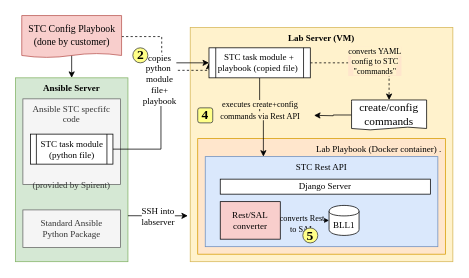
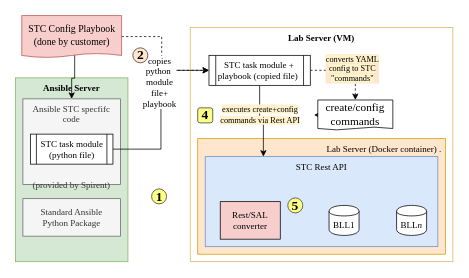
  <mxCell id="0" />
  <mxCell id="1" parent="0" />
  <mxCell id="2" value="Ansible Server" style="rounded=0;whiteSpace=wrap;html=1;horizontal=1;verticalAlign=top;fillColor=#d5e8d4;strokeColor=#82b366;fontStyle=1;fontFamily=Avenir Next Condensed;" vertex="1" parent="1"><mxGeometry x="20" y="103" width="150" height="245" as="geometry" /></mxCell>
  <mxCell id="3" value="Ansible STC specfifc code&lt;br&gt;&lt;br&gt;&lt;br&gt;&lt;br&gt;&lt;br&gt;&lt;br&gt;(provided by Spirent)" style="whiteSpace=wrap;html=1;fillColor=#f5f5f5;strokeColor=#666666;fontColor=#333333;fontFamily=Avenir Next Condensed;verticalAlign=top;" vertex="1" parent="1"><mxGeometry x="30" y="131" width="130" height="114" as="geometry" /></mxCell>
- <mxCell id="4" value="&lt;b&gt;Lab Server (VM)&lt;/b&gt;" style="rounded=0;whiteSpace=wrap;html=1;verticalAlign=top;fillColor=#fff2cc;strokeColor=#d6b656;fontFamily=Avenir Next Condensed;" vertex="1" parent="1"><mxGeometry x="253" y="36" width="350" height="312" as="geometry" /></mxCell>
- <mxCell id="5" value="Lab Playbook (Docker container) .&amp;nbsp;" style="rounded=0;whiteSpace=wrap;html=1;verticalAlign=top;fillColor=#ffe6cc;strokeColor=#d79b00;fontFamily=Avenir Next Condensed;align=right;" vertex="1" parent="1"><mxGeometry x="263" y="184" width="330" height="154" as="geometry" /></mxCell>
+ <mxCell id="4" value="&lt;b&gt;Lab Server (VM)&lt;/b&gt;" style="rounded=0;whiteSpace=wrap;html=1;verticalAlign=top;fillColor=#ffffff;strokeColor=#d6b656;fontFamily=Avenir Next Condensed;" vertex="1" parent="1"><mxGeometry x="253" y="36" width="350" height="312" as="geometry" /></mxCell>
+ <mxCell id="5" value="Lab Server (Docker container) .&amp;nbsp;" style="rounded=0;whiteSpace=wrap;html=1;verticalAlign=top;fillColor=#ffe6cc;strokeColor=#d79b00;fontFamily=Avenir Next Condensed;align=right;" vertex="1" parent="1"><mxGeometry x="263" y="184" width="330" height="154" as="geometry" /></mxCell>
  <mxCell id="6" value="STC Rest API" style="rounded=0;whiteSpace=wrap;html=1;horizontal=1;verticalAlign=top;fillColor=#dae8fc;strokeColor=#6c8ebf;fontFamily=Avenir Next Condensed;" vertex="1" parent="1"><mxGeometry x="273" y="208" width="310" height="120" as="geometry" /></mxCell>
  <mxCell id="7" value="BLL1" style="shape=cylinder;whiteSpace=wrap;html=1;boundedLbl=1;backgroundOutline=1;fontFamily=Avenir Next Condensed;" vertex="1" parent="1"><mxGeometry x="438" y="273" width="40" height="40" as="geometry" /></mxCell>
- <mxCell id="9" value="Django Server" style="rounded=0;whiteSpace=wrap;html=1;fontFamily=Avenir Next Condensed;" vertex="1" parent="1"><mxGeometry x="293" y="238" width="280" height="20" as="geometry" /></mxCell>
- <mxCell id="10" style="edgeStyle=orthogonalEdgeStyle;rounded=0;orthogonalLoop=1;jettySize=auto;html=1;exitX=1;exitY=0.5;exitDx=0;exitDy=0;entryX=0;entryY=0.5;entryDx=0;entryDy=0;labelBackgroundColor=none;fontFamily=Avenir Next;fontSize=12;" edge="1" parent="1" source="12" target="7"><mxGeometry relative="1" as="geometry" /></mxCell>
- <mxCell id="11" value="&lt;font style=&quot;font-size: 11px;&quot;&gt;converts Rest &lt;br&gt;to SAL&lt;/font&gt;" style="text;html=1;align=center;verticalAlign=middle;resizable=0;points=[];;labelBackgroundColor=#DAE8FC;fontSize=12;fontFamily=Avenir Next;" vertex="1" connectable="0" parent="10"><mxGeometry x="-0.133" y="-3" relative="1" as="geometry"><mxPoint as="offset" /></mxGeometry></mxCell>
+ <mxCell id="8" value="BLL&lt;i&gt;n&lt;/i&gt;" style="shape=cylinder;whiteSpace=wrap;html=1;boundedLbl=1;backgroundOutline=1;fontFamily=Avenir Next Condensed;" vertex="1" parent="1"><mxGeometry x="528" y="273" width="40" height="40" as="geometry" /></mxCell>
  <mxCell id="12" value="Rest/SAL converter" style="rounded=0;whiteSpace=wrap;html=1;fontFamily=Avenir Next Condensed;fillColor=#f8cecc;" vertex="1" parent="1"><mxGeometry x="293" y="268" width="80" height="50" as="geometry" /></mxCell>
- <mxCell id="13" style="edgeStyle=orthogonalEdgeStyle;rounded=0;orthogonalLoop=1;jettySize=auto;html=1;exitX=0.53;exitY=0.929;exitDx=0;exitDy=0;entryX=0.5;entryY=0;entryDx=0;entryDy=0;fontFamily=Avenir Next Condensed;exitPerimeter=0;" edge="1" parent="1" source="15" target="2"><mxGeometry relative="1" as="geometry" /></mxCell>
+ <mxCell id="13" style="edgeStyle=orthogonalEdgeStyle;rounded=0;orthogonalLoop=1;jettySize=auto;html=1;exitX=0.53;exitY=0.929;exitDx=0;exitDy=0;fontFamily=Avenir Next Condensed;exitPerimeter=0;" edge="1" parent="1" source="15" target="3"><mxGeometry relative="1" as="geometry" /></mxCell>
  <mxCell id="14" style="edgeStyle=orthogonalEdgeStyle;rounded=0;orthogonalLoop=1;jettySize=auto;html=1;exitX=1;exitY=0.5;exitDx=0;exitDy=0;entryX=0;entryY=0.5;entryDx=0;entryDy=0;labelBackgroundColor=none;fontFamily=Avenir Next Condensed;fontSize=18;dashed=1;" edge="1" parent="1" source="15" target="25"><mxGeometry relative="1" as="geometry"><Array as="points"><mxPoint x="215" y="48" /><mxPoint x="215" y="93" /></Array></mxGeometry></mxCell>
  <mxCell id="15" value="&lt;font style=&quot;font-size: 13px&quot;&gt;STC Config Playbook&lt;br&gt;(done by customer)&lt;/font&gt;" style="shape=document;whiteSpace=wrap;html=1;boundedLbl=1;horizontal=1;size=0.1;fontFamily=Avenir Next Condensed;fontSize=15;fillColor=#f8cecc;strokeColor=#b85450;" vertex="1" parent="1"><mxGeometry x="28.5" y="20" width="133" height="56" as="geometry" /></mxCell>
- <mxCell id="16" value="Standard Ansible &lt;br&gt;Python Package" style="whiteSpace=wrap;html=1;fillColor=#f5f5f5;strokeColor=#666666;fontColor=#333333;fontFamily=Avenir Next Condensed;" vertex="1" parent="1"><mxGeometry x="30" y="279" width="130" height="50" as="geometry" /></mxCell>
+ <mxCell id="16" value="Standard Ansible &lt;br&gt;Python Package" style="whiteSpace=wrap;html=1;fillColor=#f5f5f5;strokeColor=#666666;fontColor=#333333;fontFamily=Avenir Next Condensed;" vertex="1" parent="1"><mxGeometry x="30" y="264" width="130" height="50" as="geometry" /></mxCell>
  <mxCell id="17" style="edgeStyle=orthogonalEdgeStyle;rounded=0;orthogonalLoop=1;jettySize=auto;html=1;exitX=1;exitY=0.5;exitDx=0;exitDy=0;entryX=0;entryY=0.5;entryDx=0;entryDy=0;fontFamily=Avenir Next Condensed;fontSize=12;" edge="1" parent="1" source="19" target="25"><mxGeometry relative="1" as="geometry" /></mxCell>
  <mxCell id="18" value="copies &lt;br&gt;python&amp;nbsp;&lt;br&gt;module &lt;br&gt;file+&lt;br&gt;playbook" style="text;html=1;align=center;verticalAlign=middle;resizable=0;points=[];;labelBackgroundColor=#ffffff;fontSize=12;fontFamily=Avenir Next Condensed;" vertex="1" connectable="0" parent="17"><mxGeometry x="-0.1" y="-1" relative="1" as="geometry"><mxPoint x="-3.5" y="-49" as="offset" /></mxGeometry></mxCell>
  <mxCell id="19" value="STC task module (python file)" style="shape=process;whiteSpace=wrap;html=1;backgroundOutline=1;size=0.069;fontFamily=Avenir Next Condensed;" vertex="1" parent="1"><mxGeometry x="40" y="178" width="110" height="40" as="geometry" /></mxCell>
- <mxCell id="20" style="edgeStyle=orthogonalEdgeStyle;rounded=0;orthogonalLoop=1;jettySize=auto;html=1;exitX=1;exitY=0.75;exitDx=0;exitDy=0;entryX=-0.009;entryY=0.804;entryDx=0;entryDy=0;fontFamily=Avenir Next Condensed;fontSize=15;entryPerimeter=0;" edge="1" parent="1" source="2" target="4"><mxGeometry relative="1" as="geometry"><mxPoint x="143" y="193" as="sourcePoint" /></mxGeometry></mxCell>
- <mxCell id="21" value="SSH into&lt;br&gt;labserver" style="text;html=1;align=center;verticalAlign=middle;resizable=0;points=[];;labelBackgroundColor=#ffffff;fontSize=12;fontFamily=Avenir Next Condensed;" vertex="1" connectable="0" parent="20"><mxGeometry y="-1" relative="1" as="geometry"><mxPoint as="offset" /></mxGeometry></mxCell>
  <mxCell id="22" value="&lt;span style=&quot;font-size: 11px ; background-color: rgb(255 , 242 , 204)&quot;&gt;executes create+config &lt;br&gt;commands via Rest API&lt;/span&gt;" style="edgeStyle=orthogonalEdgeStyle;rounded=0;orthogonalLoop=1;jettySize=auto;html=1;exitX=0.5;exitY=1;exitDx=0;exitDy=0;entryX=0.25;entryY=0;entryDx=0;entryDy=0;fontFamily=Avenir Next;fontSize=12;labelBackgroundColor=none;" edge="1" parent="1" source="25" target="6"><mxGeometry x="-0.219" relative="1" as="geometry"><mxPoint as="offset" /></mxGeometry></mxCell>
  <mxCell id="23" style="edgeStyle=orthogonalEdgeStyle;rounded=0;orthogonalLoop=1;jettySize=auto;html=1;exitX=1;exitY=0.5;exitDx=0;exitDy=0;entryX=0.5;entryY=0;entryDx=0;entryDy=0;labelBackgroundColor=none;fontFamily=Avenir Next;fontSize=12;dashed=1;" edge="1" parent="1" source="25" target="30"><mxGeometry relative="1" as="geometry" /></mxCell>
  <mxCell id="24" value="&lt;span style=&quot;background-color: rgb(255 , 242 , 204)&quot;&gt;converts YAML &lt;br&gt;config to STC &lt;br&gt;&quot;commands&quot;&lt;/span&gt;" style="text;html=1;align=center;verticalAlign=middle;resizable=0;points=[];;labelBackgroundColor=#FFE6CC;fontSize=11;fontFamily=Avenir Next;" vertex="1" connectable="0" parent="23"><mxGeometry x="0.082" y="3" relative="1" as="geometry"><mxPoint x="1" as="offset" /></mxGeometry></mxCell>
- <mxCell id="25" value="STC task module + playbook (copied file)&amp;nbsp;" style="shape=process;whiteSpace=wrap;html=1;backgroundOutline=1;size=0.069;fontFamily=Avenir Next Condensed;" vertex="1" parent="1"><mxGeometry x="278" y="63" width="135" height="40" as="geometry" /></mxCell>
- <mxCell id="27" value="2" style="ellipse;whiteSpace=wrap;html=1;fontFamily=Avenir Next;fontSize=18;fontStyle=1;fillColor=#ffff88;strokeColor=#36393d;" vertex="1" parent="1"><mxGeometry x="176.5" y="63" width="20" height="20" as="geometry" /></mxCell>
- <mxCell id="28" value="5" style="ellipse;whiteSpace=wrap;html=1;fontFamily=Avenir Next;fontSize=18;fontStyle=1;fillColor=#ffff88;strokeColor=#36393d;" vertex="1" parent="1"><mxGeometry x="403" y="303" width="20" height="20" as="geometry" /></mxCell>
+ <mxCell id="25" value="STC task module + playbook (copied file)&amp;nbsp;" style="shape=process;whiteSpace=wrap;html=1;backgroundOutline=1;size=0.069;fontFamily=Avenir Next Condensed;" vertex="1" parent="1"><mxGeometry x="278" y="73" width="135" height="40" as="geometry" /></mxCell>
+ <mxCell id="26" value="1" style="ellipse;whiteSpace=wrap;html=1;fontFamily=Avenir Next;fontSize=18;fontStyle=1;fillColor=#ffff88;strokeColor=#36393d;" vertex="1" parent="1"><mxGeometry x="201.5" y="251" width="20" height="20" as="geometry" /></mxCell>
+ <mxCell id="27" value="2" style="ellipse;whiteSpace=wrap;html=1;fontFamily=Avenir Next;fontSize=18;fontStyle=1;fillColor=#ffe6cc;strokeColor=#36393d;" vertex="1" parent="1"><mxGeometry x="176.5" y="63" width="20" height="20" as="geometry" /></mxCell>
+ <mxCell id="28" value="5" style="ellipse;whiteSpace=wrap;html=1;fontFamily=Avenir Next;fontSize=18;fontStyle=1;fillColor=#ffff88;strokeColor=#36393d;" vertex="1" parent="1"><mxGeometry x="383" y="263" width="20" height="20" as="geometry" /></mxCell>
  <mxCell id="29" style="edgeStyle=orthogonalEdgeStyle;rounded=0;orthogonalLoop=1;jettySize=auto;html=1;exitX=0;exitY=0.5;exitDx=0;exitDy=0;labelBackgroundColor=none;fontFamily=Avenir Next;fontSize=11;" edge="1" parent="1" source="30"><mxGeometry relative="1" as="geometry"><mxPoint x="418" y="153" as="targetPoint" /></mxGeometry></mxCell>
- <mxCell id="30" value="create/config commands" style="shape=document;whiteSpace=wrap;html=1;boundedLbl=1;horizontal=1;size=0.1;fontFamily=Avenir Next Condensed;fontSize=15;" vertex="1" parent="1"><mxGeometry x="468" y="132.5" width="100" height="40" as="geometry" /></mxCell>
+ <mxCell id="30" value="create/config commands" style="shape=document;whiteSpace=wrap;html=1;boundedLbl=1;horizontal=1;size=0.1;fontFamily=Avenir Next Condensed;fontSize=15;" vertex="1" parent="1"><mxGeometry x="423" y="132.5" width="100" height="40" as="geometry" /></mxCell>
  <mxCell id="31" value="4" style="whiteSpace=wrap;html=1;fontFamily=Avenir Next;fontSize=18;fontStyle=1;fillColor=#ffff88;strokeColor=#36393d;rounded=1;" vertex="1" parent="1"><mxGeometry x="263" y="143" width="20" height="20" as="geometry" /></mxCell>
